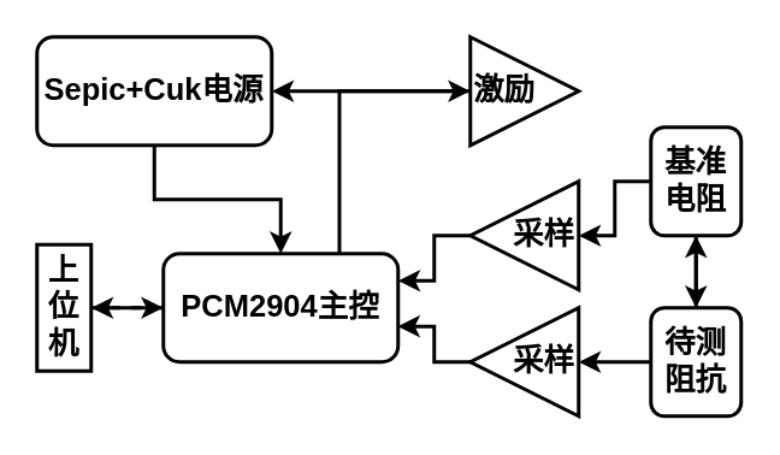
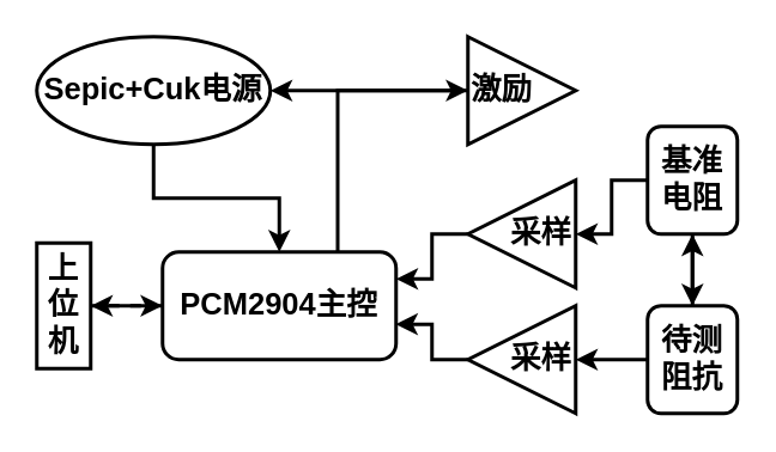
  <mxCell id="0" />
  <mxCell id="1" parent="0" />
  <mxCell id="2" style="edgeStyle=orthogonalEdgeStyle;rounded=0;orthogonalLoop=1;jettySize=auto;html=1;exitX=0.75;exitY=0;exitDx=0;exitDy=0;entryX=0;entryY=0.5;entryDx=0;entryDy=0;strokeWidth=2;" edge="1" parent="1" source="4" target="8"><mxGeometry relative="1" as="geometry" /></mxCell>
  <mxCell id="3" style="edgeStyle=orthogonalEdgeStyle;rounded=0;orthogonalLoop=1;jettySize=auto;html=1;entryX=1;entryY=0.5;entryDx=0;entryDy=0;strokeWidth=2;dashed=1;" edge="1" parent="1" source="4" target="20"><mxGeometry relative="1" as="geometry" /></mxCell>
  <mxCell id="4" value="&lt;font style=&quot;font-size: 17px&quot;&gt;&lt;b&gt;PCM2904主控&lt;/b&gt;&lt;/font&gt;" style="rounded=1;whiteSpace=wrap;html=1;strokeWidth=2;" vertex="1" parent="1"><mxGeometry x="90" y="140" width="130" height="60" as="geometry" /></mxCell>
  <mxCell id="5" style="edgeStyle=orthogonalEdgeStyle;rounded=0;orthogonalLoop=1;jettySize=auto;html=1;entryX=0.5;entryY=0;entryDx=0;entryDy=0;strokeWidth=2;" edge="1" parent="1" source="6" target="4"><mxGeometry relative="1" as="geometry" /></mxCell>
- <mxCell id="6" value="&lt;b&gt;&lt;font style=&quot;font-size: 17px&quot;&gt;Sepic+Cuk电源&lt;/font&gt;&lt;/b&gt;" style="rounded=1;whiteSpace=wrap;html=1;strokeWidth=2;" vertex="1" parent="1"><mxGeometry x="20" y="20" width="130" height="60" as="geometry" /></mxCell>
+ <mxCell id="6" value="&lt;b&gt;&lt;font style=&quot;font-size: 17px&quot;&gt;Sepic+Cuk电源&lt;/font&gt;&lt;/b&gt;" style="ellipse;whiteSpace=wrap;html=1;strokeWidth=2;" vertex="1" parent="1"><mxGeometry x="20" y="20" width="130" height="60" as="geometry" /></mxCell>
  <mxCell id="7" style="edgeStyle=orthogonalEdgeStyle;rounded=0;orthogonalLoop=1;jettySize=auto;html=1;strokeWidth=2;" edge="1" parent="1" source="8" target="6"><mxGeometry relative="1" as="geometry" /></mxCell>
  <mxCell id="8" value="&lt;div align=&quot;left&quot;&gt;&lt;b&gt;&lt;font style=&quot;font-size: 17px&quot;&gt;激励&lt;/font&gt;&lt;/b&gt;&lt;/div&gt;" style="triangle;whiteSpace=wrap;html=1;strokeWidth=2;align=left;" vertex="1" parent="1"><mxGeometry x="260" y="20" width="60" height="60" as="geometry" /></mxCell>
  <mxCell id="9" style="edgeStyle=orthogonalEdgeStyle;rounded=0;orthogonalLoop=1;jettySize=auto;html=1;entryX=1;entryY=0.25;entryDx=0;entryDy=0;strokeWidth=2;" edge="1" parent="1" source="10" target="4"><mxGeometry relative="1" as="geometry" /></mxCell>
  <mxCell id="10" value="&lt;b&gt;&lt;font style=&quot;font-size: 17px&quot;&gt;采样&lt;/font&gt;&lt;/b&gt;" style="triangle;whiteSpace=wrap;html=1;strokeWidth=2;align=right;direction=west;" vertex="1" parent="1"><mxGeometry x="260" y="100" width="60" height="60" as="geometry" /></mxCell>
  <mxCell id="11" style="edgeStyle=orthogonalEdgeStyle;rounded=0;orthogonalLoop=1;jettySize=auto;html=1;entryX=0.999;entryY=0.671;entryDx=0;entryDy=0;entryPerimeter=0;strokeWidth=2;" edge="1" parent="1" source="12" target="4"><mxGeometry relative="1" as="geometry" /></mxCell>
  <mxCell id="12" value="&lt;b&gt;&lt;font style=&quot;font-size: 17px&quot;&gt;采样&lt;/font&gt;&lt;/b&gt;" style="triangle;whiteSpace=wrap;html=1;strokeWidth=2;align=right;direction=west;" vertex="1" parent="1"><mxGeometry x="260" y="170" width="60" height="60" as="geometry" /></mxCell>
  <mxCell id="13" style="edgeStyle=orthogonalEdgeStyle;rounded=0;orthogonalLoop=1;jettySize=auto;html=1;entryX=0;entryY=0.5;entryDx=0;entryDy=0;strokeWidth=2;" edge="1" parent="1" source="15" target="10"><mxGeometry relative="1" as="geometry" /></mxCell>
  <mxCell id="14" style="edgeStyle=orthogonalEdgeStyle;rounded=0;orthogonalLoop=1;jettySize=auto;html=1;entryX=0.5;entryY=0;entryDx=0;entryDy=0;strokeWidth=2;" edge="1" parent="1" source="15" target="18"><mxGeometry relative="1" as="geometry" /></mxCell>
  <mxCell id="15" value="&lt;b&gt;&lt;font style=&quot;font-size: 17px&quot;&gt;基准电阻&lt;/font&gt;&lt;/b&gt;" style="rounded=1;whiteSpace=wrap;html=1;strokeWidth=2;" vertex="1" parent="1"><mxGeometry x="360" y="70" width="50" height="60" as="geometry" /></mxCell>
  <mxCell id="16" style="edgeStyle=orthogonalEdgeStyle;rounded=0;orthogonalLoop=1;jettySize=auto;html=1;entryX=0.5;entryY=1;entryDx=0;entryDy=0;strokeWidth=2;" edge="1" parent="1" source="18" target="15"><mxGeometry relative="1" as="geometry" /></mxCell>
  <mxCell id="17" style="edgeStyle=orthogonalEdgeStyle;rounded=0;orthogonalLoop=1;jettySize=auto;html=1;entryX=0;entryY=0.5;entryDx=0;entryDy=0;strokeWidth=2;" edge="1" parent="1" source="18" target="12"><mxGeometry relative="1" as="geometry" /></mxCell>
  <mxCell id="18" value="&lt;b&gt;&lt;font style=&quot;font-size: 17px&quot;&gt;待测阻抗&lt;/font&gt;&lt;/b&gt;" style="rounded=1;whiteSpace=wrap;html=1;strokeWidth=2;" vertex="1" parent="1"><mxGeometry x="360" y="170" width="50" height="60" as="geometry" /></mxCell>
  <mxCell id="19" style="edgeStyle=orthogonalEdgeStyle;rounded=0;orthogonalLoop=1;jettySize=auto;html=1;strokeWidth=2;" edge="1" parent="1" source="20"><mxGeometry relative="1" as="geometry"><mxPoint x="90" y="170" as="targetPoint" /></mxGeometry></mxCell>
  <mxCell id="20" value="&lt;b&gt;&lt;font style=&quot;font-size: 17px&quot;&gt;上位机&lt;/font&gt;&lt;/b&gt;" style="rounded=0;whiteSpace=wrap;html=1;strokeWidth=2;" vertex="1" parent="1"><mxGeometry x="20" y="135" width="30" height="70" as="geometry" /></mxCell>
